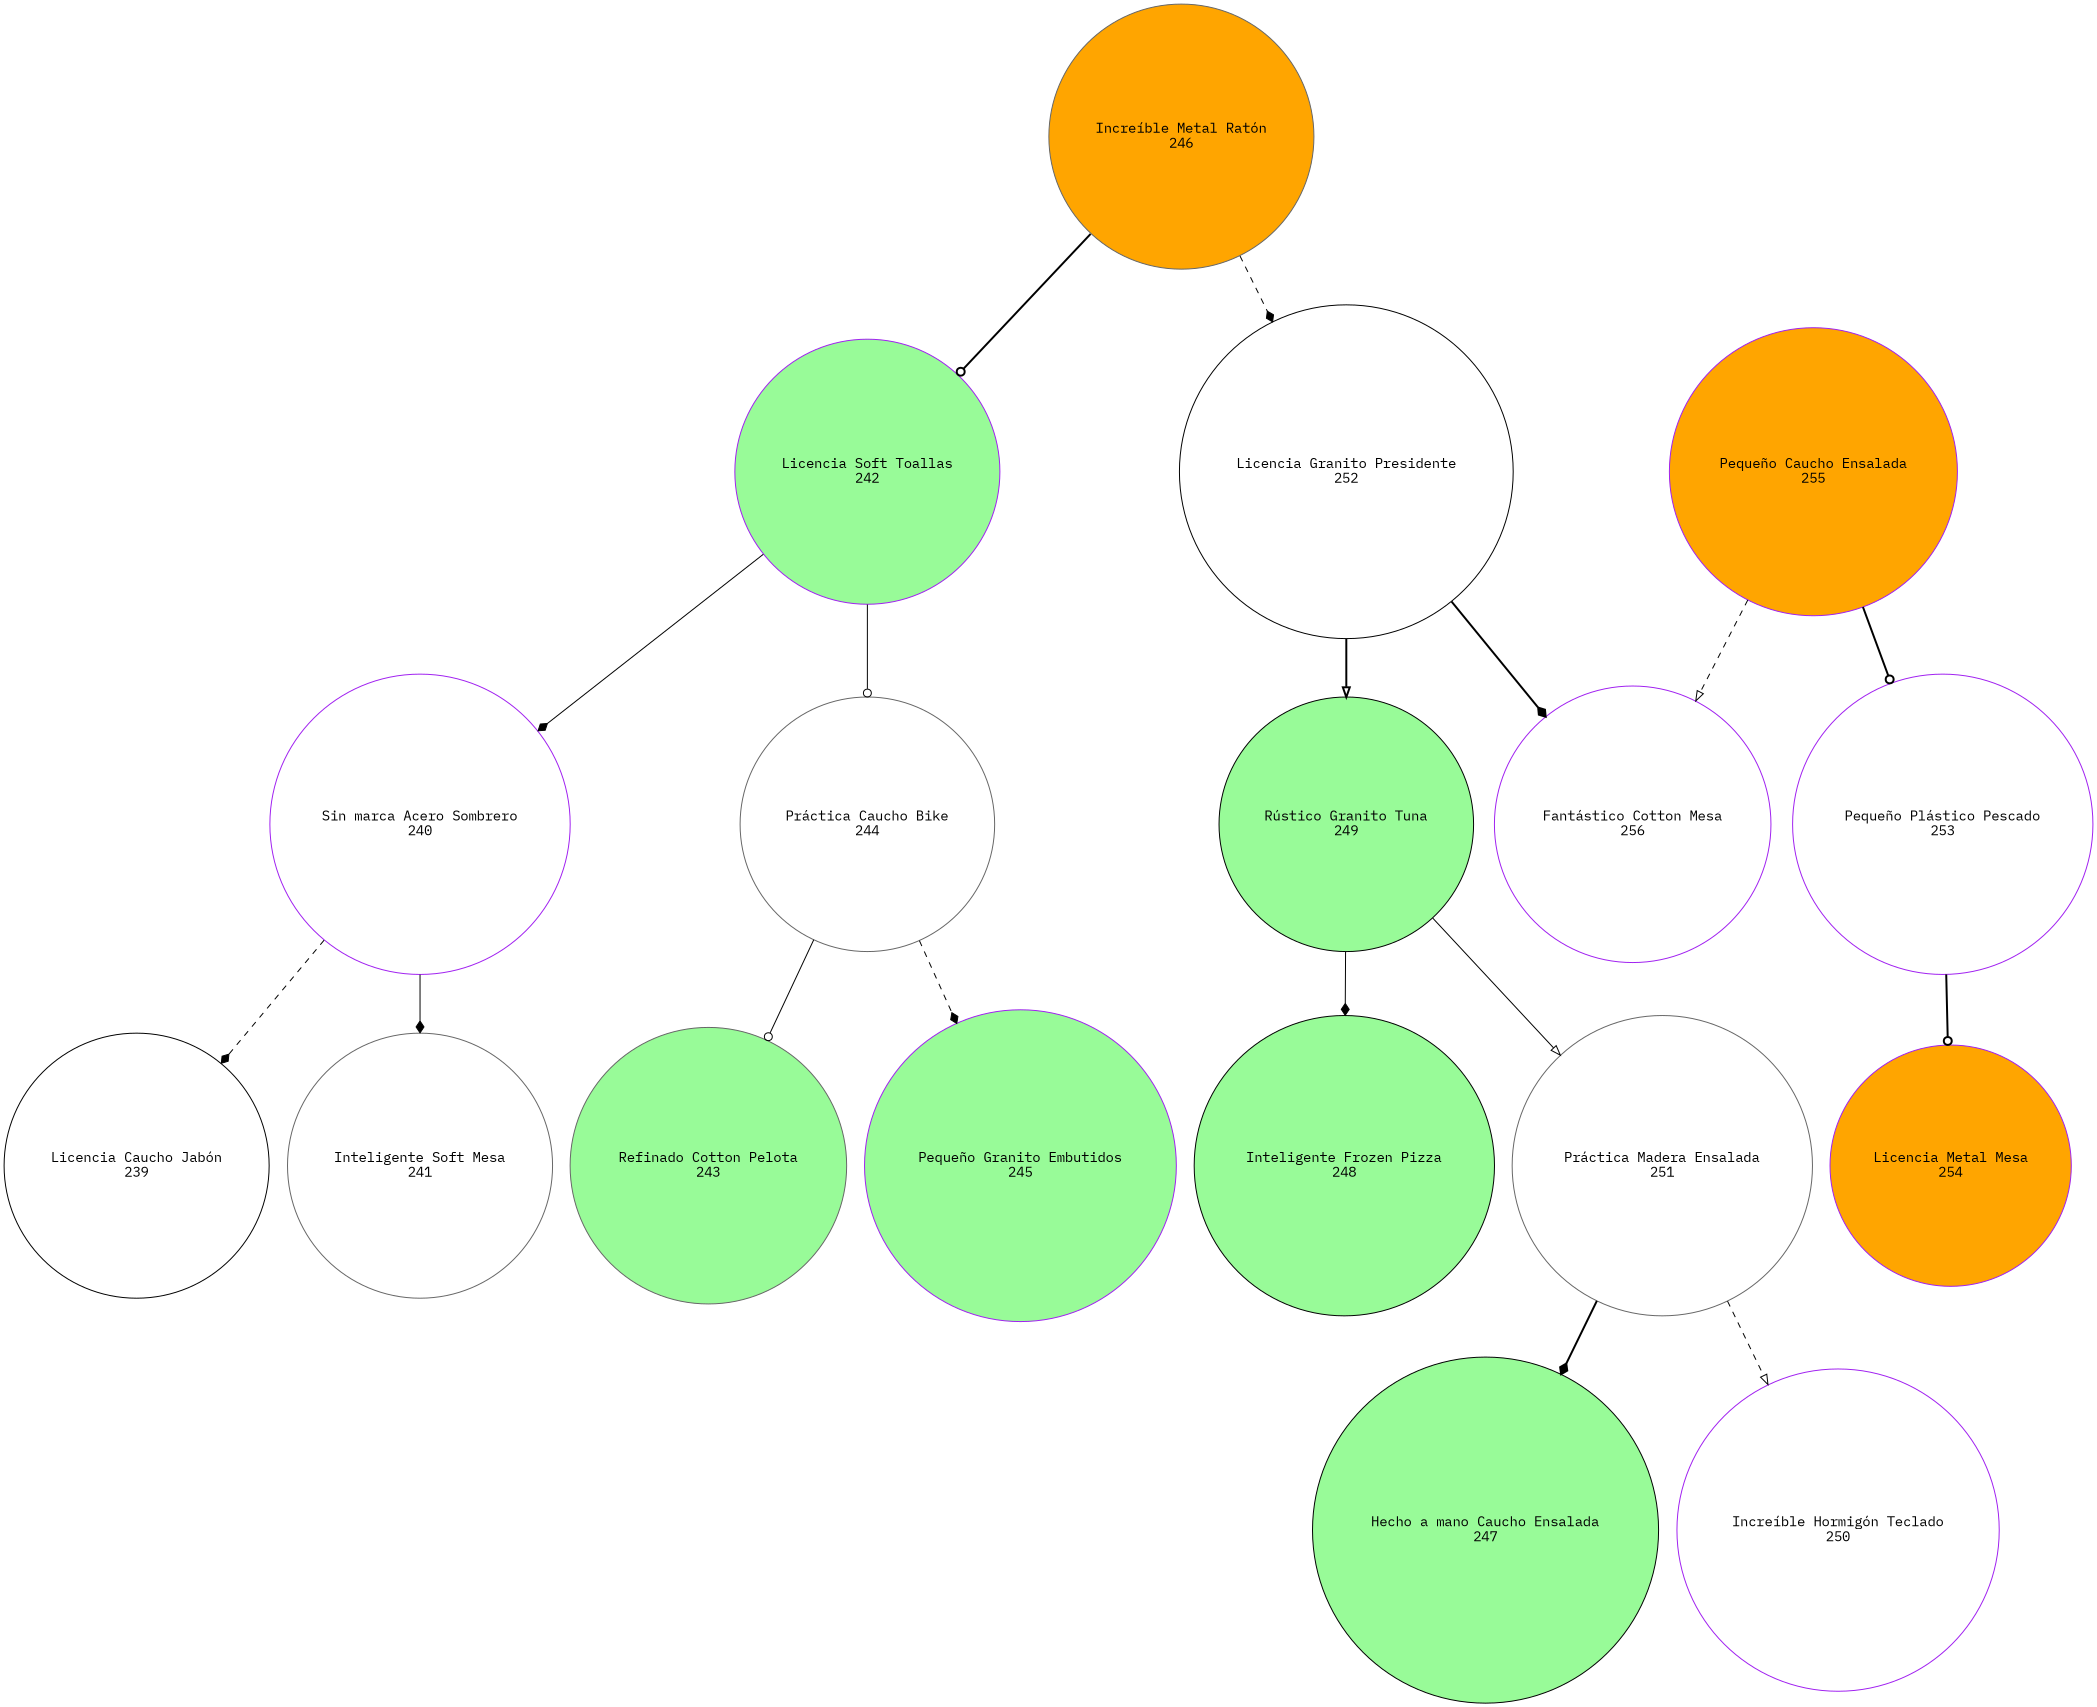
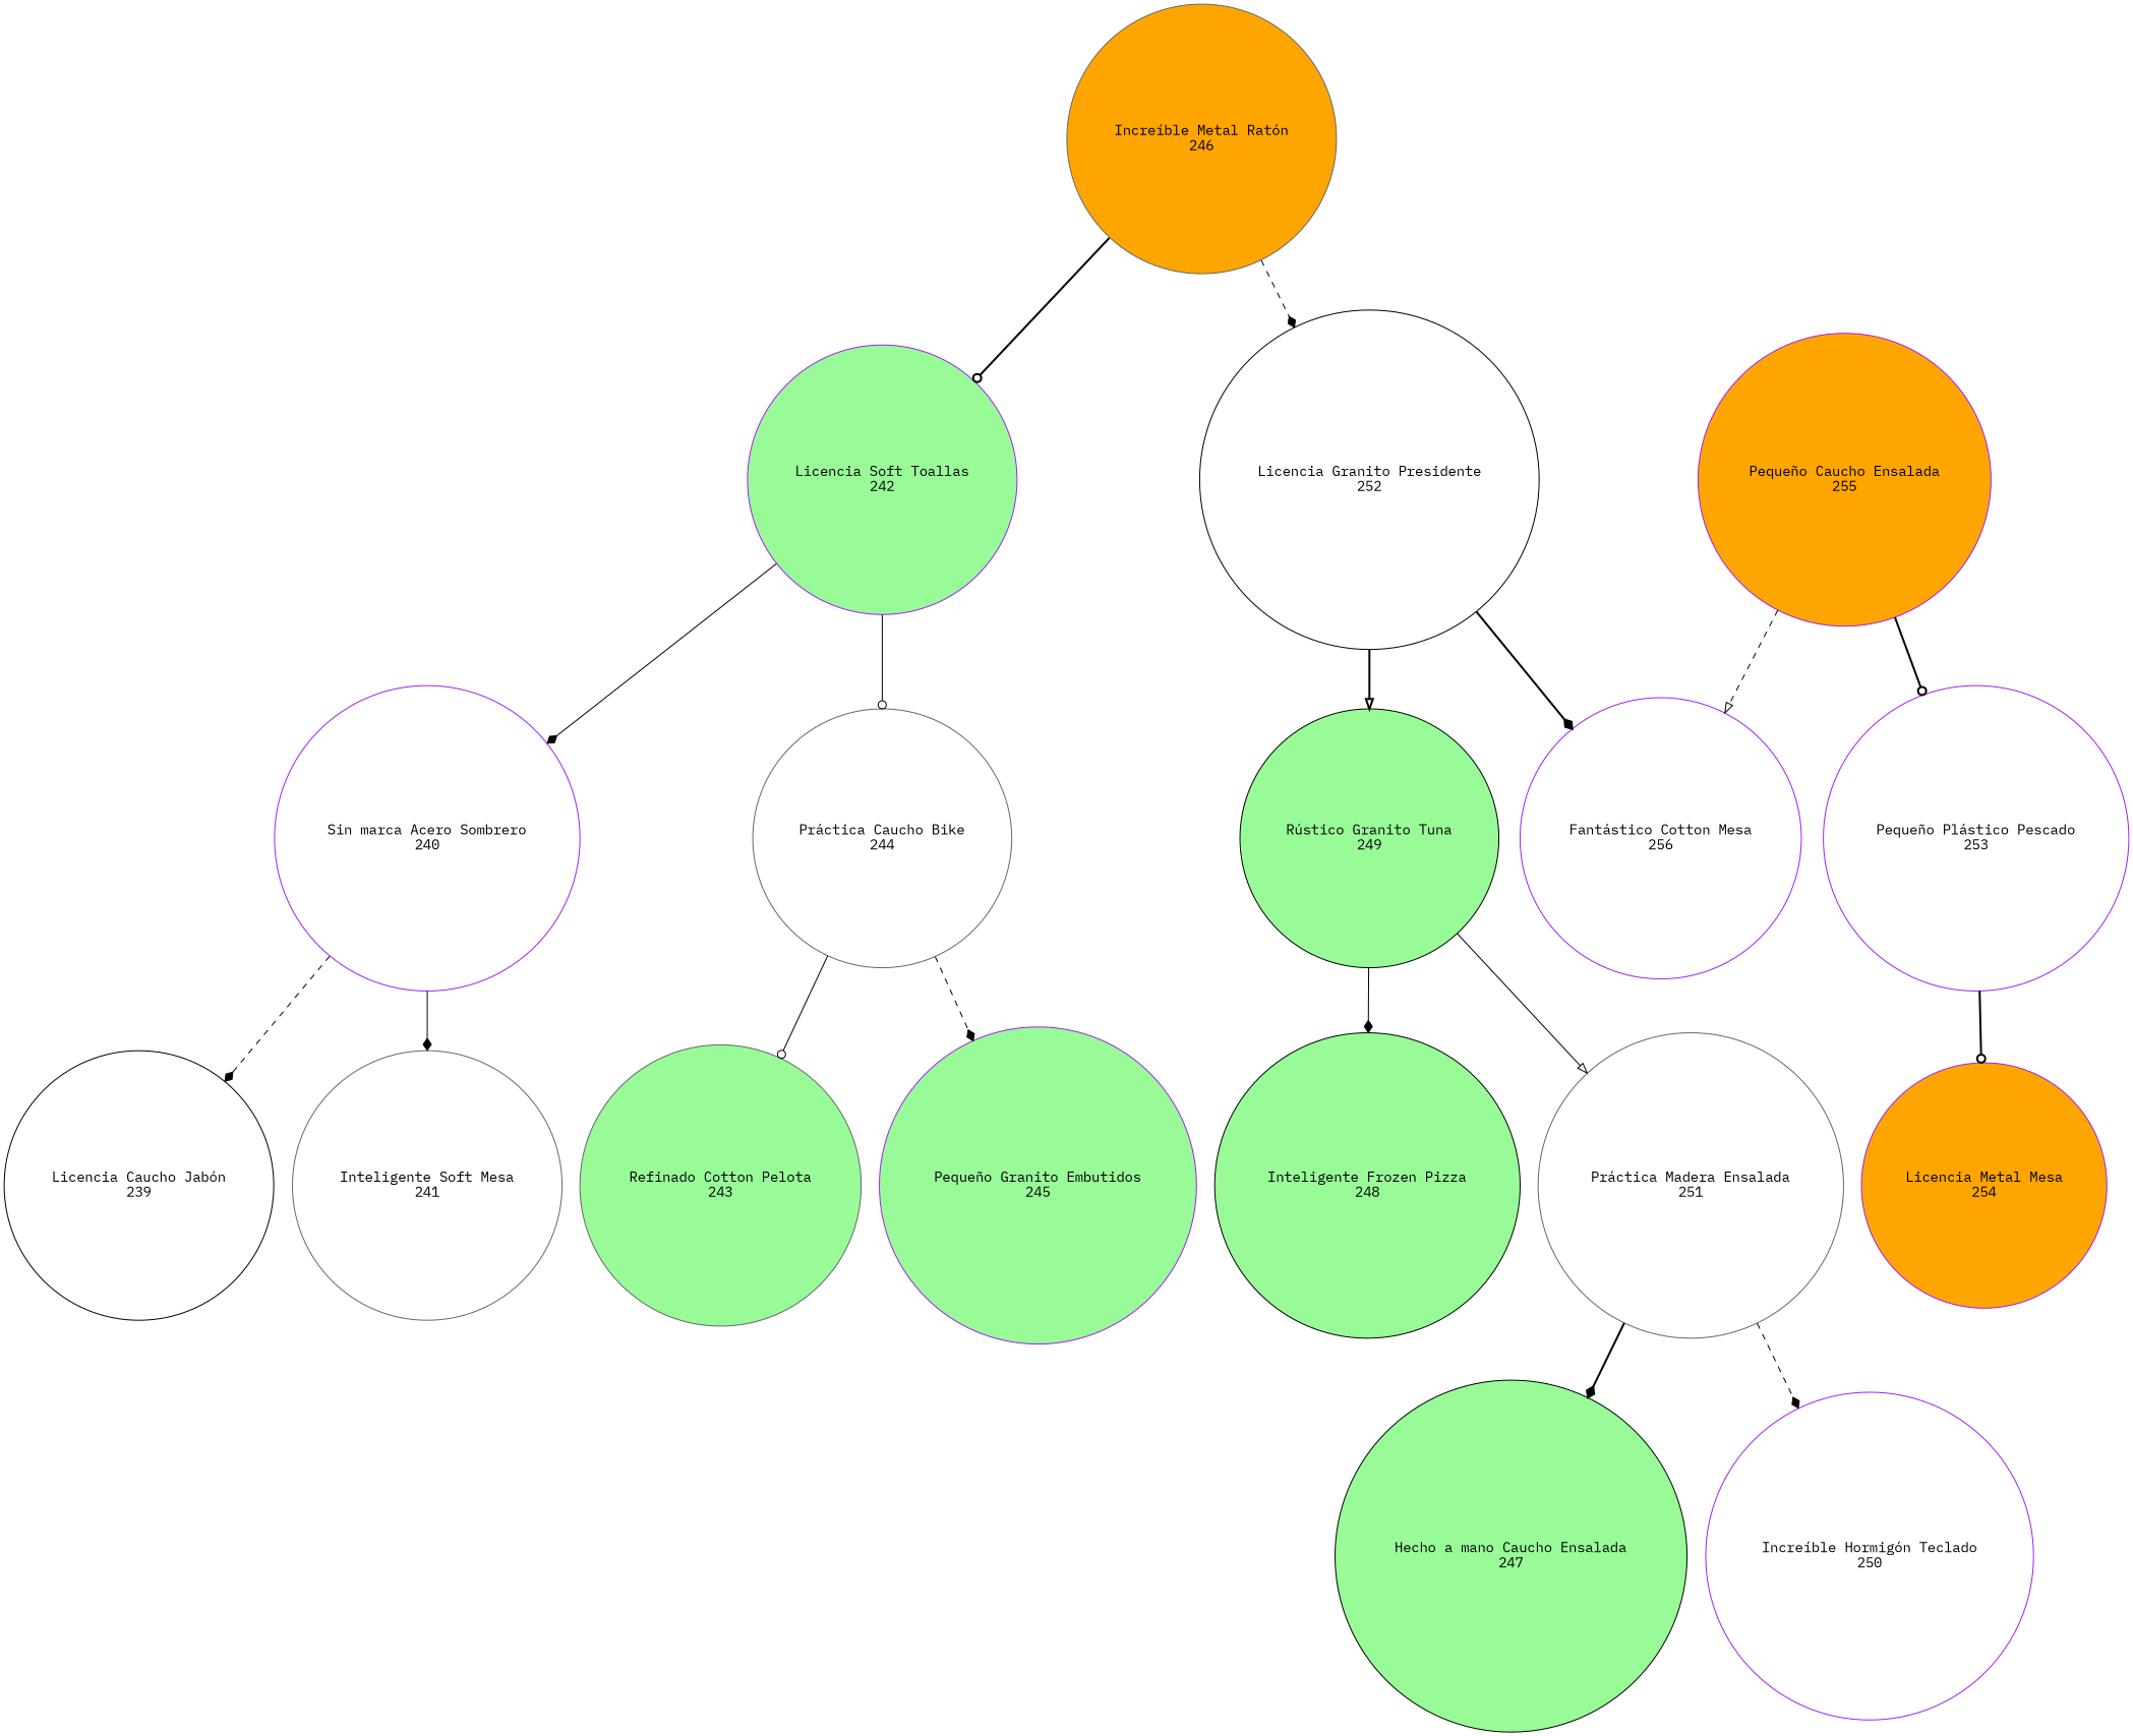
  digraph {
    fontname="IBM Plex Mono"
    node [color=purple fillcolor=white fontname="IBM Plex Mono" shape=circle style=filled]
    edge [arrowhead=diamond fontname="IBM Plex Mono" style=bold]
    n1 [color=gray40 fillcolor=orange label="Increíble Metal Ratón\n246"]
    n2 [fillcolor=palegreen label="Licencia Soft Toallas\n242"]
    n3 [color=black label="Licencia Granito Presidente\n252"]
    n4 [label="Sin marca Acero Sombrero\n240"]
    n5 [color=gray40 label="Práctica Caucho Bike\n244"]
    n6 [color=black fillcolor=palegreen label="Rústico Granito Tuna\n249"]
    n7 [label="Fantástico Cotton Mesa\n256"]
    n8 [color=black label="Licencia Caucho Jabón\n239"]
    n9 [color=gray40 label="Inteligente Soft Mesa\n241"]
    n10 [color=gray40 fillcolor=palegreen label="Refinado Cotton Pelota\n243"]
    n11 [fillcolor=palegreen label="Pequeño Granito Embutidos\n245"]
    n12 [color=black fillcolor=palegreen label="Inteligente Frozen Pizza\n248"]
    n13 [color=gray40 label="Práctica Madera Ensalada\n251"]
    n14 [fillcolor=orange label="Pequeño Caucho Ensalada\n255"]
    n15 [label="Pequeño Plástico Pescado\n253"]
    n16 [color=black fillcolor=palegreen label="Hecho a mano Caucho Ensalada\n247"]
    n17 [label="Increíble Hormigón Teclado\n250"]
    n18 [fillcolor=orange label="Licencia Metal Mesa\n254"]
    n1 -> n2 [arrowhead=odot]
    n1 -> n3 [style=dashed]
    n2 -> n4 [style=solid]
    n2 -> n5 [arrowhead=odot style=solid]
    n3 -> n6 [arrowhead=onormal]
    n3 -> n7
    n4 -> n8 [style=dashed]
    n4 -> n9 [style=solid]
    n5 -> n10 [arrowhead=odot style=solid]
    n5 -> n11 [style=dashed]
    n6 -> n12 [style=solid]
    n6 -> n13 [arrowhead=onormal style=solid]
    n13 -> n16
-   n13 -> n17 [arrowhead=onormal style=dashed]
+   n13 -> n17 [style=dashed]
    n14 -> n7 [arrowhead=onormal style=dashed]
    n14 -> n15 [arrowhead=odot]
    n15 -> n18 [arrowhead=odot]
  }
